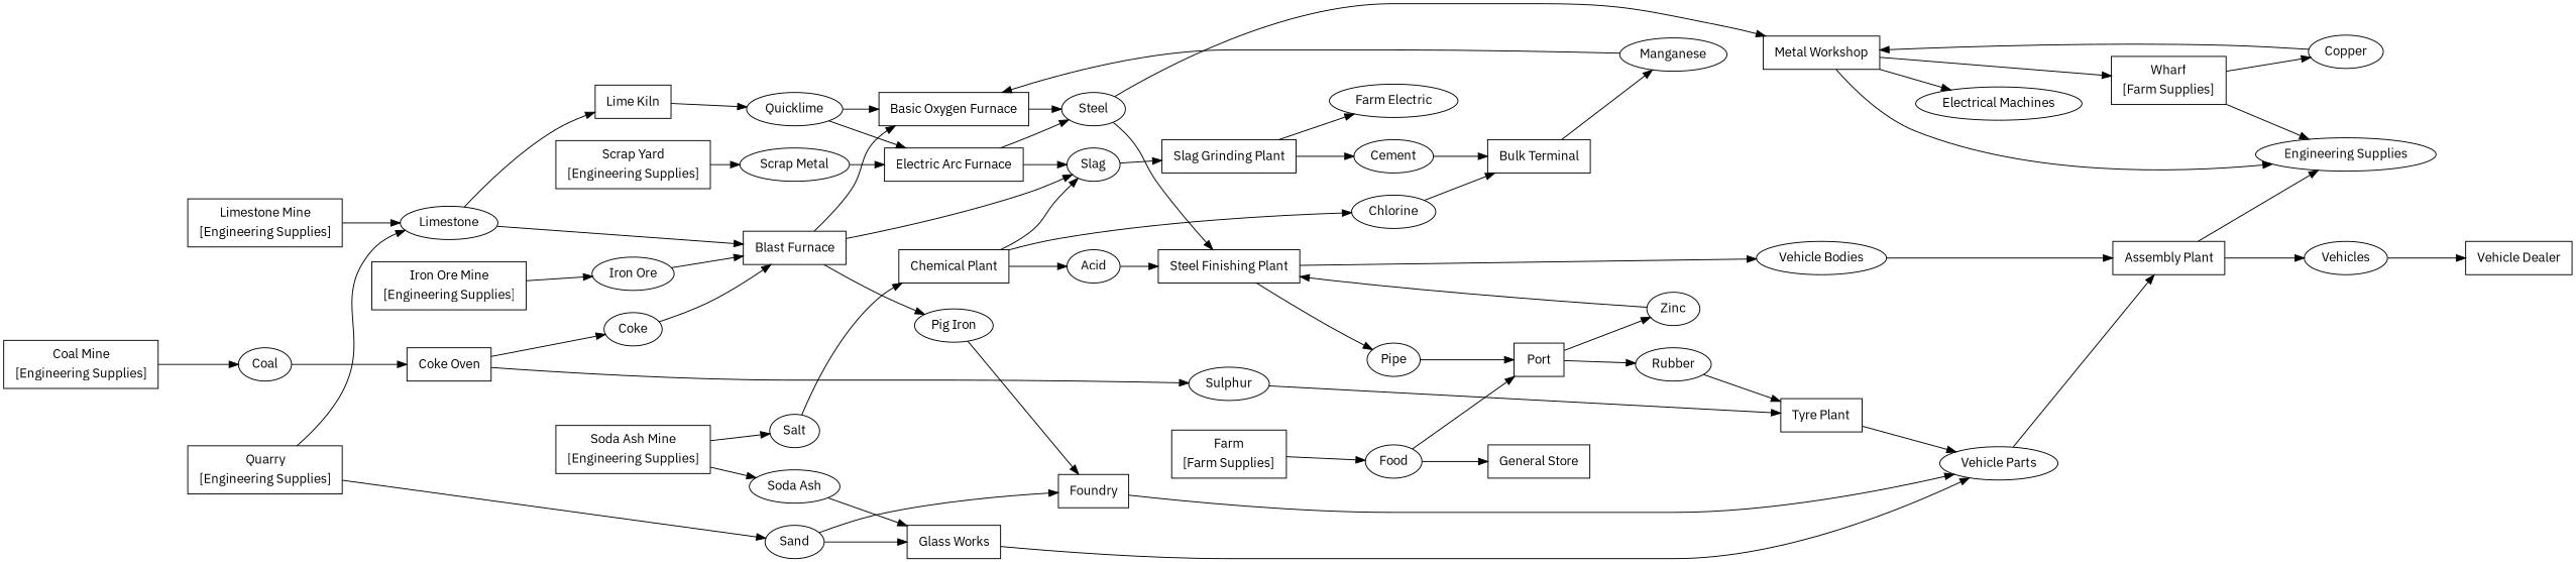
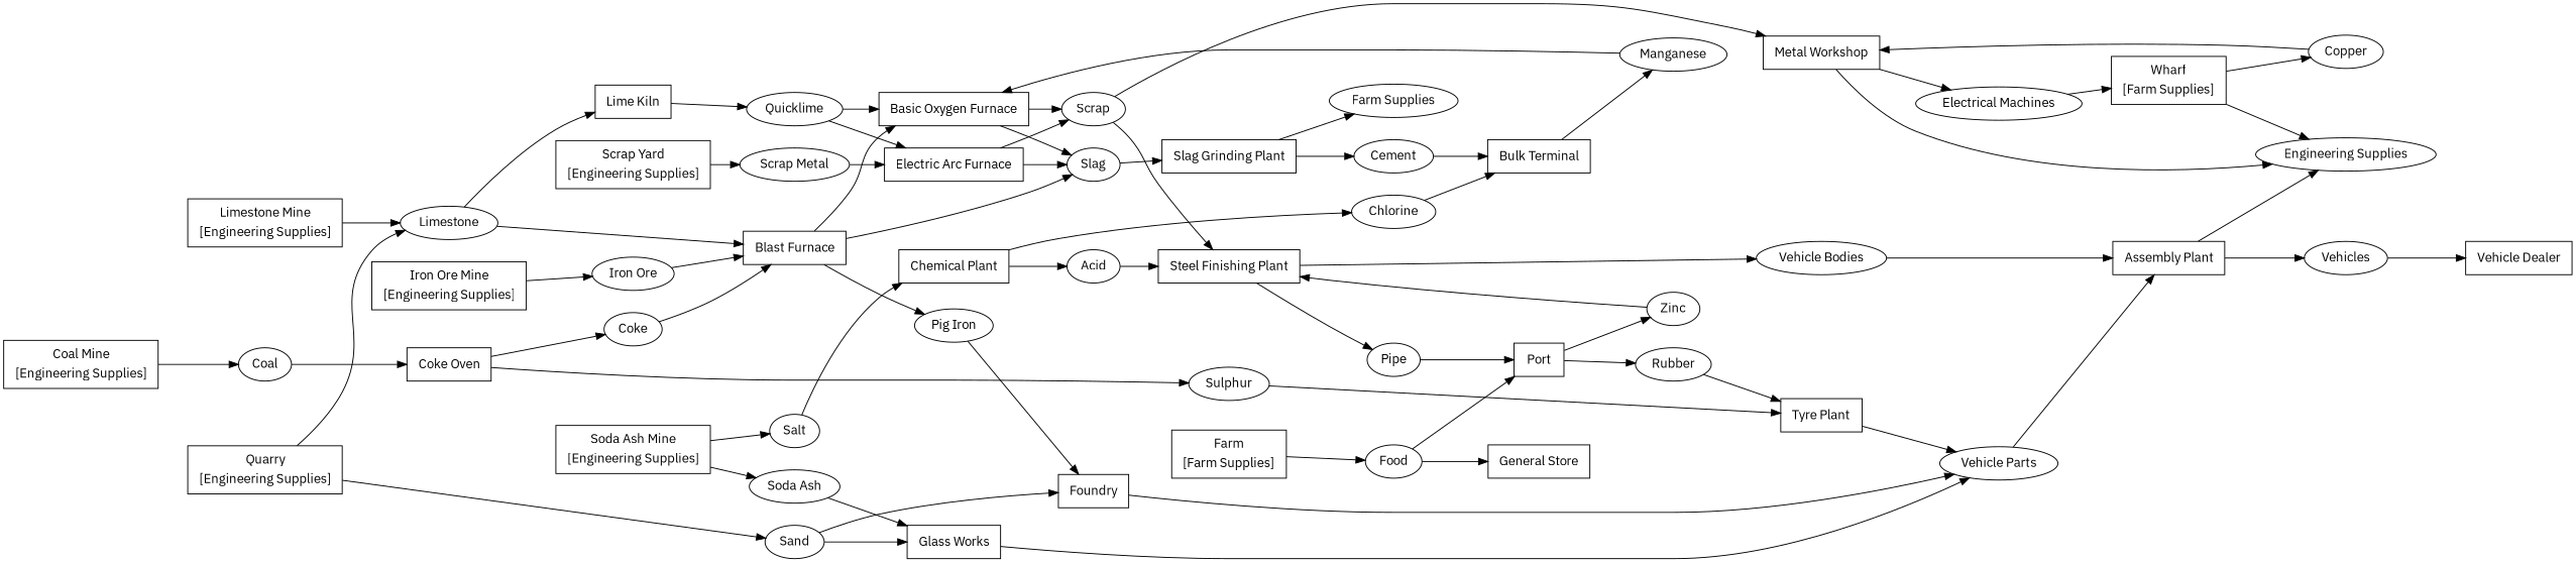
  digraph {
    fname="docs/html/steeltown.dot"
    fontname="IBM Plex Sans"
    nodesep=0.33
    rankdir=LR
    ranksep=0.44
    node [fontname="IBM Plex Sans" shape=ellipse]
    edge [fontname="IBM Plex Sans" weight=2]
    n1 [label=Acid]
    n2 [label=<             <table border="0" cellborder="0">                 <tr><td>Steel Finishing Plant</td></tr>                                                                                                                                                </table>         > shape=box]
    n3 [label=Pipe]
    n4 [label="Vehicle Bodies"]
    n5 [label=<             <table border="0" cellborder="0">                 <tr><td>Port</td></tr>                                                                                                          </table>         > shape=box]
    n6 [label=<             <table border="0" cellborder="0">                 <tr><td>Assembly Plant</td></tr>                                                                                                          </table>         > shape=box]
    n7 [label=Cement]
    n8 [label=<             <table border="0" cellborder="0">                 <tr><td>Bulk Terminal</td></tr>                                                                                                                                                </table>         > shape=box]
    n9 [label=Manganese]
    n10 [label=<             <table border="0" cellborder="0">                 <tr><td>Basic Oxygen Furnace</td></tr>                                                                                                                                                </table>         > shape=box]
    n11 [label=Chlorine]
    n12 [label=Coal]
    n13 [label=<             <table border="0" cellborder="0">                 <tr><td>Coke Oven</td></tr>                                                                    </table>         > shape=box]
    n14 [label=Coke]
    n15 [label=Sulphur]
    n16 [label=<             <table border="0" cellborder="0">                 <tr><td>Blast Furnace</td></tr>                                                                                                                                                </table>         > shape=box]
    n17 [label=<             <table border="0" cellborder="0">                 <tr><td>Tyre Plant</td></tr>                                                                                                          </table>         > shape=box]
    n18 [label="Pig Iron"]
    n19 [label=Slag]
    n20 [label=<             <table border="0" cellborder="0">                 <tr><td>Foundry</td></tr>                                                                                                          </table>         > shape=box]
    n21 [label=<             <table border="0" cellborder="0">                 <tr><td>Slag Grinding Plant</td></tr>                                                                    </table>         > shape=box]
    n22 [label=Copper]
    n23 [label=<             <table border="0" cellborder="0">                 <tr><td>Metal Workshop</td></tr>                                                                                                          </table>         > shape=box]
    n24 [label="Electrical Machines"]
    n25 [label="Engineering Supplies"]
    n26 [label=<             <table border="0" cellborder="0">                 <tr><td>Wharf</td></tr>                                                                                                     <tr><td>[Farm Supplies]</td></tr>                                                   </table>         > shape=box]
-   n27 [label="Farm Electric"]
+   n27 [label="Farm Supplies"]
    n28 [label=Food]
    n29 [label=<             <table border="0" cellborder="0">                 <tr><td>General Store</td></tr>                                                                    </table>         > shape=box]
    n30 [label=Rubber]
    n31 [label=Zinc]
    n32 [label="Iron Ore"]
    n33 [label=Limestone]
    n34 [label=<             <table border="0" cellborder="0">                 <tr><td>Lime Kiln</td></tr>                                                                                                          </table>         > shape=box]
    n35 [label=Quicklime]
    n36 [label=<             <table border="0" cellborder="0">                 <tr><td>Electric Arc Furnace</td></tr>                                                                                                          </table>         > shape=box]
-   n37 [label=Steel]
+   n37 [label=Scrap]
    n38 [label="Vehicle Parts"]
    n39 [label=Salt]
    n40 [label=<             <table border="0" cellborder="0">                 <tr><td>Chemical Plant</td></tr>                                                                    </table>         > shape=box]
    n41 [label=Sand]
    n42 [label=<             <table border="0" cellborder="0">                 <tr><td>Glass Works</td></tr>                                                                                                          </table>         > shape=box]
    n43 [label="Scrap Metal"]
    n44 [label="Soda Ash"]
    n45 [label=Vehicles]
    n46 [label=<             <table border="0" cellborder="0">                 <tr><td>Vehicle Dealer</td></tr>                                                                    </table>         > shape=box]
    n47 [label=<             <table border="0" cellborder="0">                 <tr><td>Coal Mine</td></tr>                                                               <tr><td>[Engineering Supplies]</td></tr>                                                   </table>         > shape=box]
    n48 [label=<             <table border="0" cellborder="0">                 <tr><td>Iron Ore Mine</td></tr>                                                               <tr><td>[Engineering Supplies]</td></tr>                                                   </table>         > shape=box]
    n49 [label=<             <table border="0" cellborder="0">                 <tr><td>Limestone Mine</td></tr>                                                               <tr><td>[Engineering Supplies]</td></tr>                                                   </table>         > shape=box]
    n50 [label=<             <table border="0" cellborder="0">                 <tr><td>Farm</td></tr>                                                               <tr><td>[Farm Supplies]</td></tr>                                                   </table>         > shape=box]
    n51 [label=<             <table border="0" cellborder="0">                 <tr><td>Quarry</td></tr>                                                               <tr><td>[Engineering Supplies]</td></tr>                                                   </table>         > shape=box]
    n52 [label=<             <table border="0" cellborder="0">                 <tr><td>Scrap Yard</td></tr>                                                               <tr><td>[Engineering Supplies]</td></tr>                                                   </table>         > shape=box]
    n53 [label=<             <table border="0" cellborder="0">                 <tr><td>Soda Ash Mine</td></tr>                                                               <tr><td>[Engineering Supplies]</td></tr>                                                   </table>         > shape=box]
    n1 -> n2 [weight=3]
    n2 -> n3
    n2 -> n4
    n3 -> n5
    n4 -> n6
    n5 -> n30
    n5 -> n31
    n6 -> n25
    n6 -> n45
    n7 -> n8 [weight=3]
    n8 -> n9
    n9 -> n10 [weight=3]
-   n40 -> n19
+   n10 -> n19
    n10 -> n37
    n11 -> n8 [weight=3]
    n12 -> n13 [weight=1]
    n13 -> n14
    n13 -> n15
    n14 -> n16 [weight=3]
    n15 -> n17
    n16 -> n10 [weight=3]
    n16 -> n18
    n16 -> n19
    n17 -> n38 [weight=1]
    n18 -> n20
    n19 -> n21 [weight=1]
    n20 -> n38
    n21 -> n7
    n21 -> n27
    n22 -> n23
    n23 -> n24
    n23 -> n25
-   n23 -> n26
+   n24 -> n26
    n26 -> n22
    n26 -> n25
    n28 -> n5
    n28 -> n29 [weight=1]
    n30 -> n17
    n31 -> n2 [weight=3]
    n32 -> n16 [weight=3]
    n33 -> n16 [weight=3]
    n33 -> n34
    n34 -> n35 [weight=1]
    n35 -> n10 [weight=3]
    n35 -> n36
    n36 -> n19
    n36 -> n37
    n37 -> n2 [weight=3]
    n37 -> n23
    n38 -> n6
    n39 -> n40 [weight=1]
    n40 -> n1
    n40 -> n11
    n41 -> n20
    n41 -> n42
    n42 -> n38 [weight=1]
    n43 -> n36
    n44 -> n42
    n45 -> n46 [weight=1]
    n47 -> n12 [weight=1]
    n48 -> n32 [weight=1]
    n49 -> n33 [weight=1]
    n50 -> n28 [weight=1]
    n51 -> n33
    n51 -> n41
    n52 -> n43 [weight=1]
    n53 -> n39
    n53 -> n44
  }
